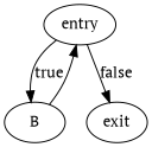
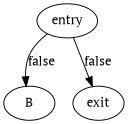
  digraph {
    fontname="PT Serif"
    node [fontname="PT Serif"]
    edge [fontname="PT Serif"]
    n1 [label=entry]
    B
    n3 [label=exit]
-   n1 -> B [label=true]
+   n1 -> B [label=false]
    n1 -> n3 [label=false]
-   B -> n1
  }
